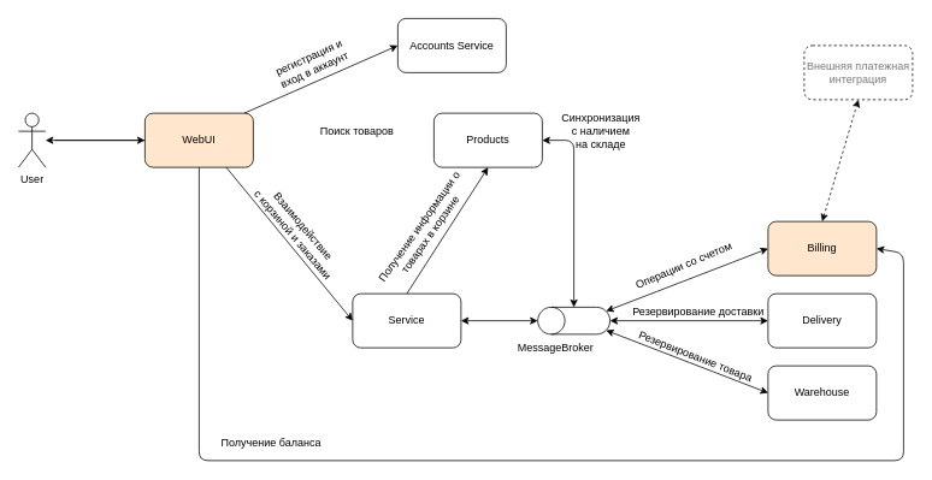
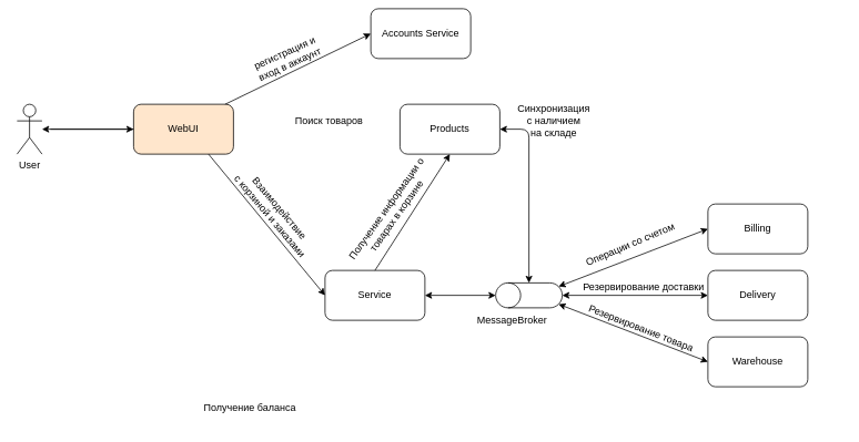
  <mxCell id="0" />
  <mxCell id="1" parent="0" />
- <mxCell id="2" value="Accounts Service" style="rounded=1;whiteSpace=wrap;html=1;" parent="1" vertex="1"><mxGeometry x="440" y="20" width="120" height="60" as="geometry" /></mxCell>
+ <mxCell id="2" value="Accounts Service" style="rounded=1;whiteSpace=wrap;html=1;" parent="1" vertex="1"><mxGeometry x="445" y="10" width="120" height="60" as="geometry" /></mxCell>
  <mxCell id="3" value="Delivery" style="rounded=1;whiteSpace=wrap;html=1;" parent="1" vertex="1"><mxGeometry x="850" y="325" width="120" height="60" as="geometry" /></mxCell>
  <mxCell id="4" value="Warehouse" style="rounded=1;whiteSpace=wrap;html=1;" parent="1" vertex="1"><mxGeometry x="850" y="405" width="120" height="60" as="geometry" /></mxCell>
  <mxCell id="5" value="Service" style="rounded=1;whiteSpace=wrap;html=1;" parent="1" vertex="1"><mxGeometry x="390" y="325" width="120" height="60" as="geometry" /></mxCell>
  <mxCell id="6" value="Products" style="rounded=1;whiteSpace=wrap;html=1;" vertex="1" parent="1"><mxGeometry x="480" y="125" width="120" height="60" as="geometry" /></mxCell>
  <mxCell id="7" value="User" style="shape=umlActor;verticalLabelPosition=bottom;verticalAlign=top;html=1;outlineConnect=0;" vertex="1" parent="1"><mxGeometry x="20" y="125" width="30" height="60" as="geometry" /></mxCell>
  <mxCell id="8" value="WebUI" style="rounded=1;whiteSpace=wrap;html=1;fillColor=#ffe6cc;" vertex="1" parent="1"><mxGeometry x="160" y="125" width="120" height="60" as="geometry" /></mxCell>
  <mxCell id="9" value="" style="endArrow=classic;html=1;entryX=0;entryY=0.5;entryDx=0;entryDy=0;" edge="1" parent="1" target="8"><mxGeometry width="50" height="50" relative="1" as="geometry"><mxPoint x="60" y="155" as="sourcePoint" /><mxPoint x="110" y="115" as="targetPoint" /></mxGeometry></mxCell>
  <mxCell id="10" value="" style="endArrow=classic;html=1;entryX=0;entryY=0.5;entryDx=0;entryDy=0;" edge="1" parent="1" target="2"><mxGeometry width="50" height="50" relative="1" as="geometry"><mxPoint x="270" y="125" as="sourcePoint" /><mxPoint x="380" y="124" as="targetPoint" /></mxGeometry></mxCell>
  <mxCell id="11" value="регистрация и вход в аккаунт" style="text;html=1;strokeColor=none;fillColor=none;align=center;verticalAlign=middle;whiteSpace=wrap;rounded=0;rotation=-24.3;" vertex="1" parent="1"><mxGeometry x="290" y="60" width="110" height="20" as="geometry" /></mxCell>
  <mxCell id="12" value="" style="endArrow=classic;html=1;" edge="1" parent="1" source="8" target="7"><mxGeometry width="50" height="50" relative="1" as="geometry"><mxPoint x="280" y="135" as="sourcePoint" /><mxPoint x="450" y="60" as="targetPoint" /></mxGeometry></mxCell>
  <mxCell id="13" value="Поиск товаров" style="text;html=1;strokeColor=none;fillColor=none;align=center;verticalAlign=middle;whiteSpace=wrap;rounded=0;rotation=0;" vertex="1" parent="1"><mxGeometry x="340" y="135" width="110" height="20" as="geometry" /></mxCell>
  <mxCell id="14" value="" style="endArrow=classic;html=1;entryX=0;entryY=0.5;entryDx=0;entryDy=0;exitX=0.75;exitY=1;exitDx=0;exitDy=0;" edge="1" parent="1" source="8" target="5"><mxGeometry width="50" height="50" relative="1" as="geometry"><mxPoint x="290" y="180" as="sourcePoint" /><mxPoint x="450" y="255" as="targetPoint" /></mxGeometry></mxCell>
  <mxCell id="15" value="Взаимодействие &lt;br&gt;с корзиной и заказами" style="text;html=1;strokeColor=none;fillColor=none;align=center;verticalAlign=middle;whiteSpace=wrap;rounded=0;rotation=49.8;" vertex="1" parent="1"><mxGeometry x="250" y="245" width="160" height="20" as="geometry" /></mxCell>
  <mxCell id="16" value="" style="shape=cylinder3;whiteSpace=wrap;html=1;boundedLbl=1;backgroundOutline=1;size=15;rotation=-90;" vertex="1" parent="1"><mxGeometry x="620" y="315" width="30" height="80" as="geometry" /></mxCell>
  <mxCell id="17" value="MessageBroker" style="text;html=1;strokeColor=none;fillColor=none;align=center;verticalAlign=middle;whiteSpace=wrap;rounded=0;rotation=0;" vertex="1" parent="1"><mxGeometry x="560" y="375" width="110" height="20" as="geometry" /></mxCell>
- <mxCell id="18" value="Billing" style="rounded=1;whiteSpace=wrap;html=1;fillColor=#ffe6cc;" vertex="1" parent="1"><mxGeometry x="850" y="245" width="120" height="60" as="geometry" /></mxCell>
+ <mxCell id="18" value="Billing" style="rounded=1;whiteSpace=wrap;html=1;" vertex="1" parent="1"><mxGeometry x="850" y="245" width="120" height="60" as="geometry" /></mxCell>
  <mxCell id="19" value="" style="endArrow=classic;html=1;entryX=0.5;entryY=0;entryDx=0;entryDy=0;exitX=1;exitY=0.5;exitDx=0;exitDy=0;entryPerimeter=0;startArrow=classic;startFill=1;" edge="1" parent="1" source="5" target="16"><mxGeometry width="50" height="50" relative="1" as="geometry"><mxPoint x="640" y="445" as="sourcePoint" /><mxPoint x="780" y="615" as="targetPoint" /></mxGeometry></mxCell>
  <mxCell id="20" value="" style="endArrow=classic;html=1;entryX=0;entryY=0.5;entryDx=0;entryDy=0;exitX=0.855;exitY=1;exitDx=0;exitDy=-4.35;exitPerimeter=0;startArrow=classic;startFill=1;" edge="1" parent="1" source="16" target="18"><mxGeometry width="50" height="50" relative="1" as="geometry"><mxPoint x="650" y="285" as="sourcePoint" /><mxPoint x="735" y="285" as="targetPoint" /></mxGeometry></mxCell>
  <mxCell id="21" value="" style="endArrow=classic;html=1;entryX=0;entryY=0.5;entryDx=0;entryDy=0;exitX=0.5;exitY=1;exitDx=0;exitDy=0;exitPerimeter=0;startArrow=classic;startFill=1;" edge="1" parent="1" source="16" target="3"><mxGeometry width="50" height="50" relative="1" as="geometry"><mxPoint x="650" y="424.35" as="sourcePoint" /><mxPoint x="729.35" y="355" as="targetPoint" /></mxGeometry></mxCell>
  <mxCell id="22" value="" style="endArrow=classic;html=1;entryX=0;entryY=0.5;entryDx=0;entryDy=0;exitX=0.145;exitY=1;exitDx=0;exitDy=-4.35;exitPerimeter=0;startArrow=classic;startFill=1;" edge="1" parent="1" source="16" target="4"><mxGeometry width="50" height="50" relative="1" as="geometry"><mxPoint x="660" y="404" as="sourcePoint" /><mxPoint x="735" y="404" as="targetPoint" /></mxGeometry></mxCell>
  <mxCell id="23" value="Операции со счетом" style="text;html=1;strokeColor=none;fillColor=none;align=center;verticalAlign=middle;whiteSpace=wrap;rounded=0;rotation=-23;" vertex="1" parent="1"><mxGeometry x="677" y="284" width="160" height="20" as="geometry" /></mxCell>
- <mxCell id="24" value="&lt;font color=&quot;#787878&quot;&gt;Внешняя платежная интеграция&lt;/font&gt;" style="rounded=1;whiteSpace=wrap;html=1;dashed=1;" vertex="1" parent="1"><mxGeometry x="890" y="50" width="120" height="60" as="geometry" /></mxCell>
- <mxCell id="25" value="" style="endArrow=classic;html=1;entryX=0.5;entryY=1;entryDx=0;entryDy=0;exitX=0.5;exitY=0;exitDx=0;exitDy=0;startArrow=classic;startFill=1;dashed=1;" edge="1" parent="1" source="18" target="24"><mxGeometry width="50" height="50" relative="1" as="geometry"><mxPoint x="860" y="174.35" as="sourcePoint" /><mxPoint x="939.35" y="105" as="targetPoint" /></mxGeometry></mxCell>
  <mxCell id="26" value="Синхронизация&lt;br&gt;с наличием &lt;br&gt;на складе" style="text;html=1;strokeColor=none;fillColor=none;align=center;verticalAlign=middle;whiteSpace=wrap;rounded=0;rotation=0;" vertex="1" parent="1"><mxGeometry x="585" y="135" width="160" height="20" as="geometry" /></mxCell>
  <mxCell id="27" value="" style="endArrow=classic;html=1;entryX=1;entryY=0.5;entryDx=0;entryDy=0;exitX=1;exitY=0.5;exitDx=0;exitDy=0;exitPerimeter=0;startArrow=classic;startFill=1;" edge="1" parent="1" source="16" target="6"><mxGeometry width="50" height="50" relative="1" as="geometry"><mxPoint x="585" y="225" as="sourcePoint" /><mxPoint x="734.35" y="155.65" as="targetPoint" /><Array as="points"><mxPoint x="635" y="155" /></Array></mxGeometry></mxCell>
  <mxCell id="28" value="Резервирование доставки" style="text;html=1;strokeColor=none;fillColor=none;align=center;verticalAlign=middle;whiteSpace=wrap;rounded=0;rotation=0;" vertex="1" parent="1"><mxGeometry x="693" y="335" width="160" height="20" as="geometry" /></mxCell>
  <mxCell id="29" value="Резервирование товара" style="text;html=1;strokeColor=none;fillColor=none;align=center;verticalAlign=middle;whiteSpace=wrap;rounded=0;rotation=21.4;" vertex="1" parent="1"><mxGeometry x="690" y="385" width="160" height="20" as="geometry" /></mxCell>
  <mxCell id="30" value="" style="endArrow=classic;html=1;entryX=0.5;entryY=1;entryDx=0;entryDy=0;exitX=0.5;exitY=0;exitDx=0;exitDy=0;" edge="1" parent="1" source="5" target="6"><mxGeometry width="50" height="50" relative="1" as="geometry"><mxPoint x="450" y="320" as="sourcePoint" /><mxPoint x="620" y="245" as="targetPoint" /></mxGeometry></mxCell>
  <mxCell id="31" value="Получение информации о товарах в корзине" style="text;html=1;strokeColor=none;fillColor=none;align=center;verticalAlign=middle;whiteSpace=wrap;rounded=0;rotation=-54.7;" vertex="1" parent="1"><mxGeometry x="390" y="245" width="160" height="20" as="geometry" /></mxCell>
- <mxCell id="32" value="" style="endArrow=classic;html=1;entryX=1;entryY=0.5;entryDx=0;entryDy=0;exitX=0.5;exitY=1;exitDx=0;exitDy=0;" edge="1" parent="1" source="8" target="18"><mxGeometry width="50" height="50" relative="1" as="geometry"><mxPoint x="240" y="300" as="sourcePoint" /><mxPoint x="390" y="430" as="targetPoint" /><Array as="points"><mxPoint x="220" y="510" /><mxPoint x="1000" y="510" /><mxPoint x="1000" y="280" /></Array></mxGeometry></mxCell>
  <mxCell id="33" value="Получение баланса" style="text;html=1;strokeColor=none;fillColor=none;align=center;verticalAlign=middle;whiteSpace=wrap;rounded=0;rotation=0;" vertex="1" parent="1"><mxGeometry x="220" y="480" width="160" height="20" as="geometry" /></mxCell>
